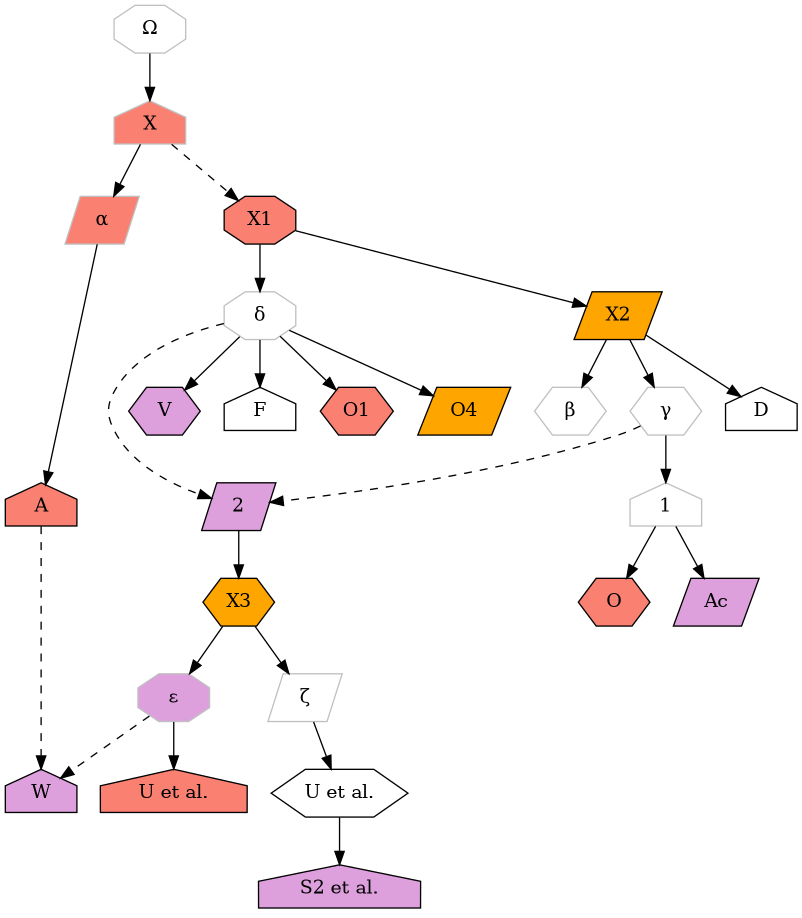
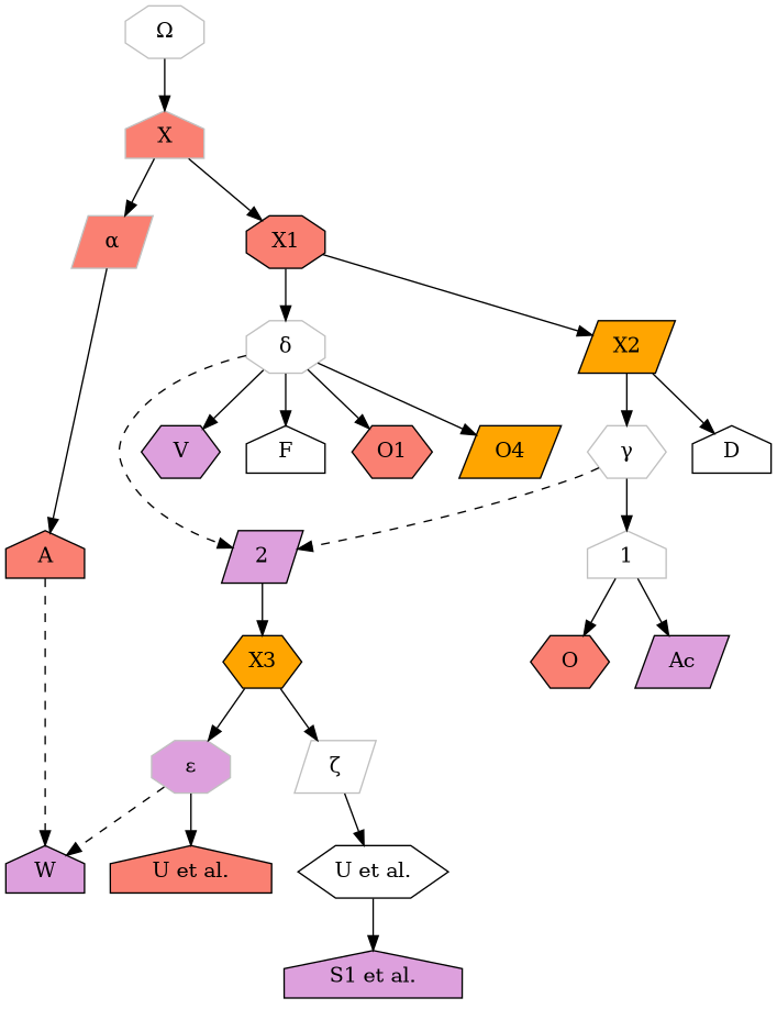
  digraph {
    node [fillcolor=white shape=house style=filled]
    n1 [color=grey label="Ω" shape=octagon]
    X [color=grey fillcolor=salmon]
    n3 [color=grey fillcolor=salmon label="α" shape=parallelogram]
    X1 [fillcolor=salmon shape=octagon]
    A [fillcolor=salmon]
    n6 [color=grey label="δ" shape=octagon]
    X2 [fillcolor=orange shape=parallelogram]
    W [fillcolor=plum]
-   n9 [color=grey label="β" shape=hexagon]
    n10 [color=grey label="γ" shape=hexagon]
    1 [color=grey]
    2 [color=black fillcolor=plum shape=parallelogram]
    O [fillcolor=salmon shape=hexagon]
    Ac [fillcolor=plum shape=parallelogram]
    X3 [fillcolor=orange shape=hexagon]
    V [fillcolor=plum shape=hexagon]
    F
    O1 [fillcolor=salmon shape=hexagon]
    O4 [fillcolor=orange shape=parallelogram]
    n20 [color=grey fillcolor=plum label="ε" shape=octagon]
    n21 [fillcolor=salmon label="U et al."]
    n22 [color=grey label="ζ" shape=parallelogram]
    n23 [label="U et al." shape=hexagon]
-   n24 [fillcolor=plum label="S2 et al."]
+   n24 [fillcolor=plum label="S1 et al."]
    D
    n1 -> X
    X -> n3
-   X -> X1 [style=dashed]
+   X -> X1
    n3 -> A
    X1 -> n6
    X1 -> X2
    A -> W [style=dashed]
    n6 -> 2 [style=dashed]
    n6 -> V
    n6 -> F
    n6 -> O1
    n6 -> O4
-   X2 -> n9
    X2 -> n10
    X2 -> D
    n10 -> 1
    n10 -> 2 [style=dashed]
    1 -> O
    1 -> Ac
    2 -> X3
    X3 -> n20
    X3 -> n22
    n20 -> W [style=dashed]
    n20 -> n21
    n22 -> n23
    n23 -> n24
  }
